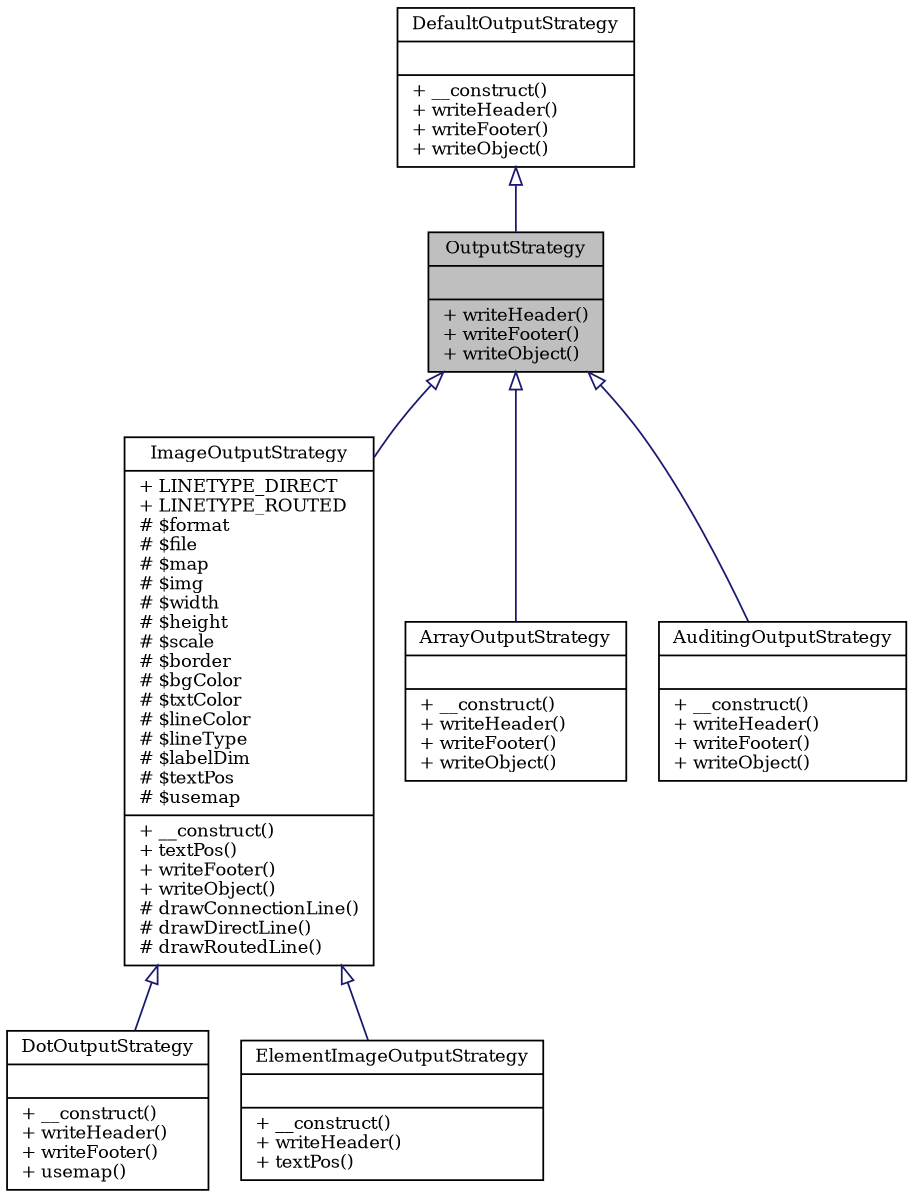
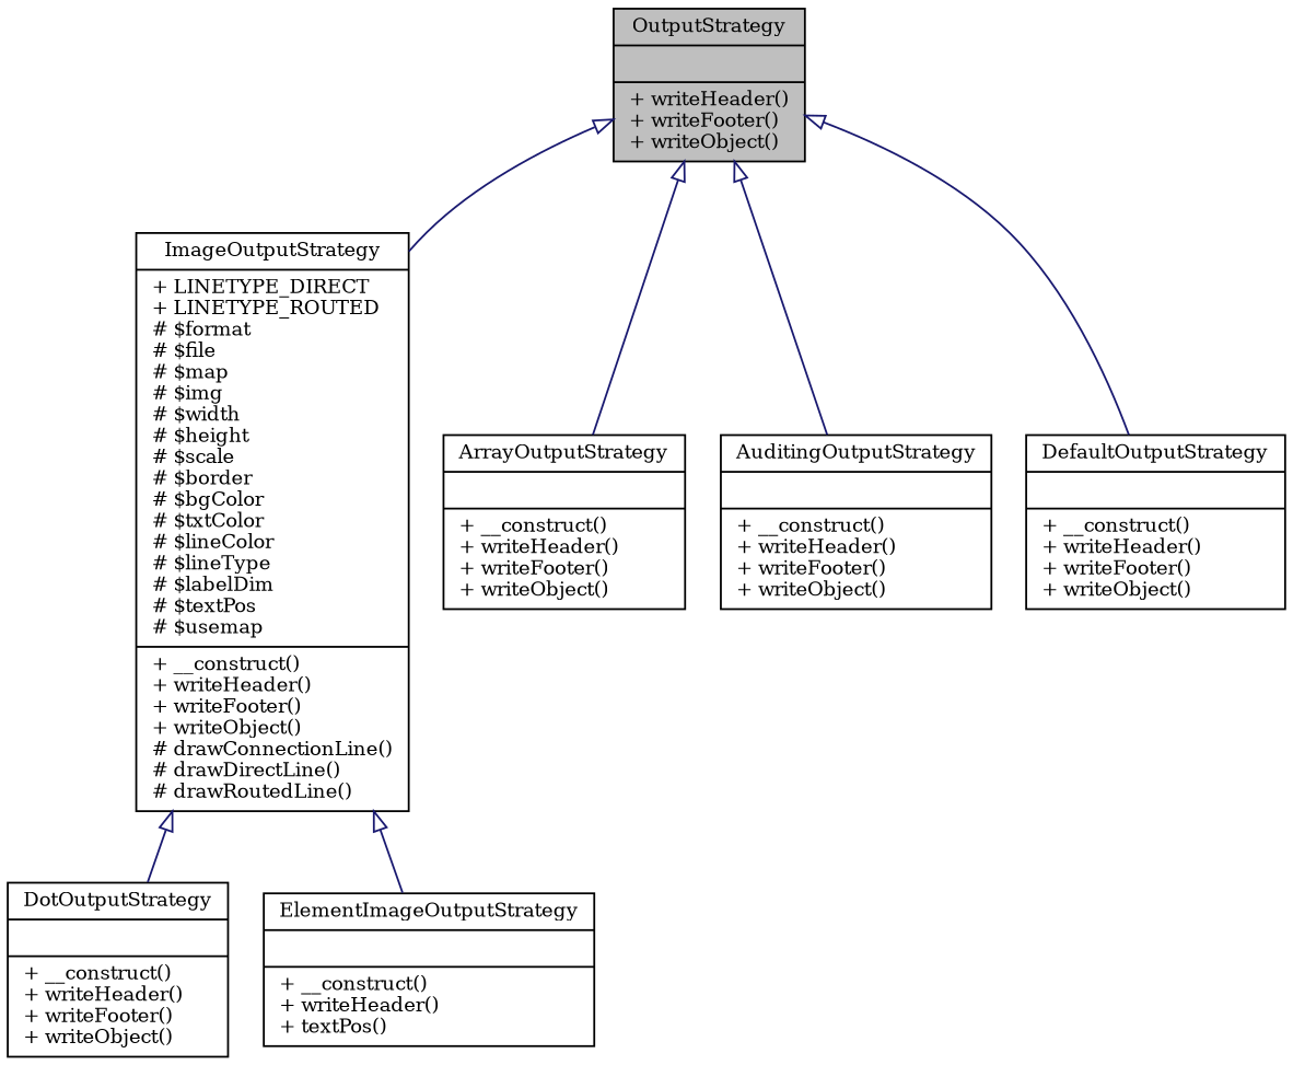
  digraph {
    fontname="DejaVu Serif"
    node [color=black fillcolor=white fontname="DejaVu Serif" fontsize=10 shape=record style=filled]
    edge [arrowtail=onormal color=midnightblue dir=back fontname="DejaVu Serif" fontsize=10 labelfontname=Helvetica labelfontsize=10 style=solid]
    n1 [fillcolor=grey75 fontcolor=black height=0.2 label="{OutputStrategy\n||+ writeHeader()\l+ writeFooter()\l+ writeObject()\l}" width=0.4]
-   n2 [height=0.2 label="{ImageOutputStrategy\n|+ LINETYPE_DIRECT\l+ LINETYPE_ROUTED\l# $format\l# $file\l# $map\l# $img\l# $width\l# $height\l# $scale\l# $border\l# $bgColor\l# $txtColor\l# $lineColor\l# $lineType\l# $labelDim\l# $textPos\l# $usemap\l|+ __construct()\l+ textPos()\l+ writeFooter()\l+ writeObject()\l# drawConnectionLine()\l# drawDirectLine()\l# drawRoutedLine()\l}" width=0.4]
+   n2 [height=0.2 label="{ImageOutputStrategy\n|+ LINETYPE_DIRECT\l+ LINETYPE_ROUTED\l# $format\l# $file\l# $map\l# $img\l# $width\l# $height\l# $scale\l# $border\l# $bgColor\l# $txtColor\l# $lineColor\l# $lineType\l# $labelDim\l# $textPos\l# $usemap\l|+ __construct()\l+ writeHeader()\l+ writeFooter()\l+ writeObject()\l# drawConnectionLine()\l# drawDirectLine()\l# drawRoutedLine()\l}" width=0.4]
    n3 [height=0.2 label="{ArrayOutputStrategy\n||+ __construct()\l+ writeHeader()\l+ writeFooter()\l+ writeObject()\l}" width=0.4]
    n4 [height=0.2 label="{AuditingOutputStrategy\n||+ __construct()\l+ writeHeader()\l+ writeFooter()\l+ writeObject()\l}" width=0.4]
    n5 [height=0.2 label="{DefaultOutputStrategy\n||+ __construct()\l+ writeHeader()\l+ writeFooter()\l+ writeObject()\l}" width=0.4]
-   n6 [height=0.2 label="{DotOutputStrategy\n||+ __construct()\l+ writeHeader()\l+ writeFooter()\l+ usemap()\l}" width=0.4]
+   n6 [height=0.2 label="{DotOutputStrategy\n||+ __construct()\l+ writeHeader()\l+ writeFooter()\l+ writeObject()\l}" width=0.4]
    n7 [height=0.2 label="{ElementImageOutputStrategy\n||+ __construct()\l+ writeHeader()\l+ textPos()\l}" width=0.4]
    n1 -> n2
    n1 -> n3
    n1 -> n4
-   n5 -> n1
+   n1 -> n5
    n2 -> n6
    n2 -> n7
  }
